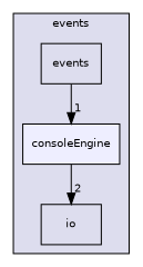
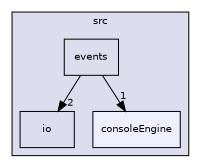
  digraph {
    compound=true
    node [fontname=Helvetica fontsize=10 shape=box]
    edge [labeldistance=1.5 labelfontname=Helvetica labelfontsize=10]
    n1 [label=events]
    n2 [label=io]
    n3 [fillcolor="#eeeeff" label=consoleEngine pencolor=black style=filled]
    subgraph cluster_1 {
      bgcolor="#ddddee"
      fontname=Helvetica
      fontsize=10
-     label=events
+     label=src
      pencolor=black
      n1
      n2
      n3
    }
    n1 -> n3 [headlabel=1]
-   n3 -> n2 [headlabel=2]
+   n1 -> n2 [headlabel=2]
  }
